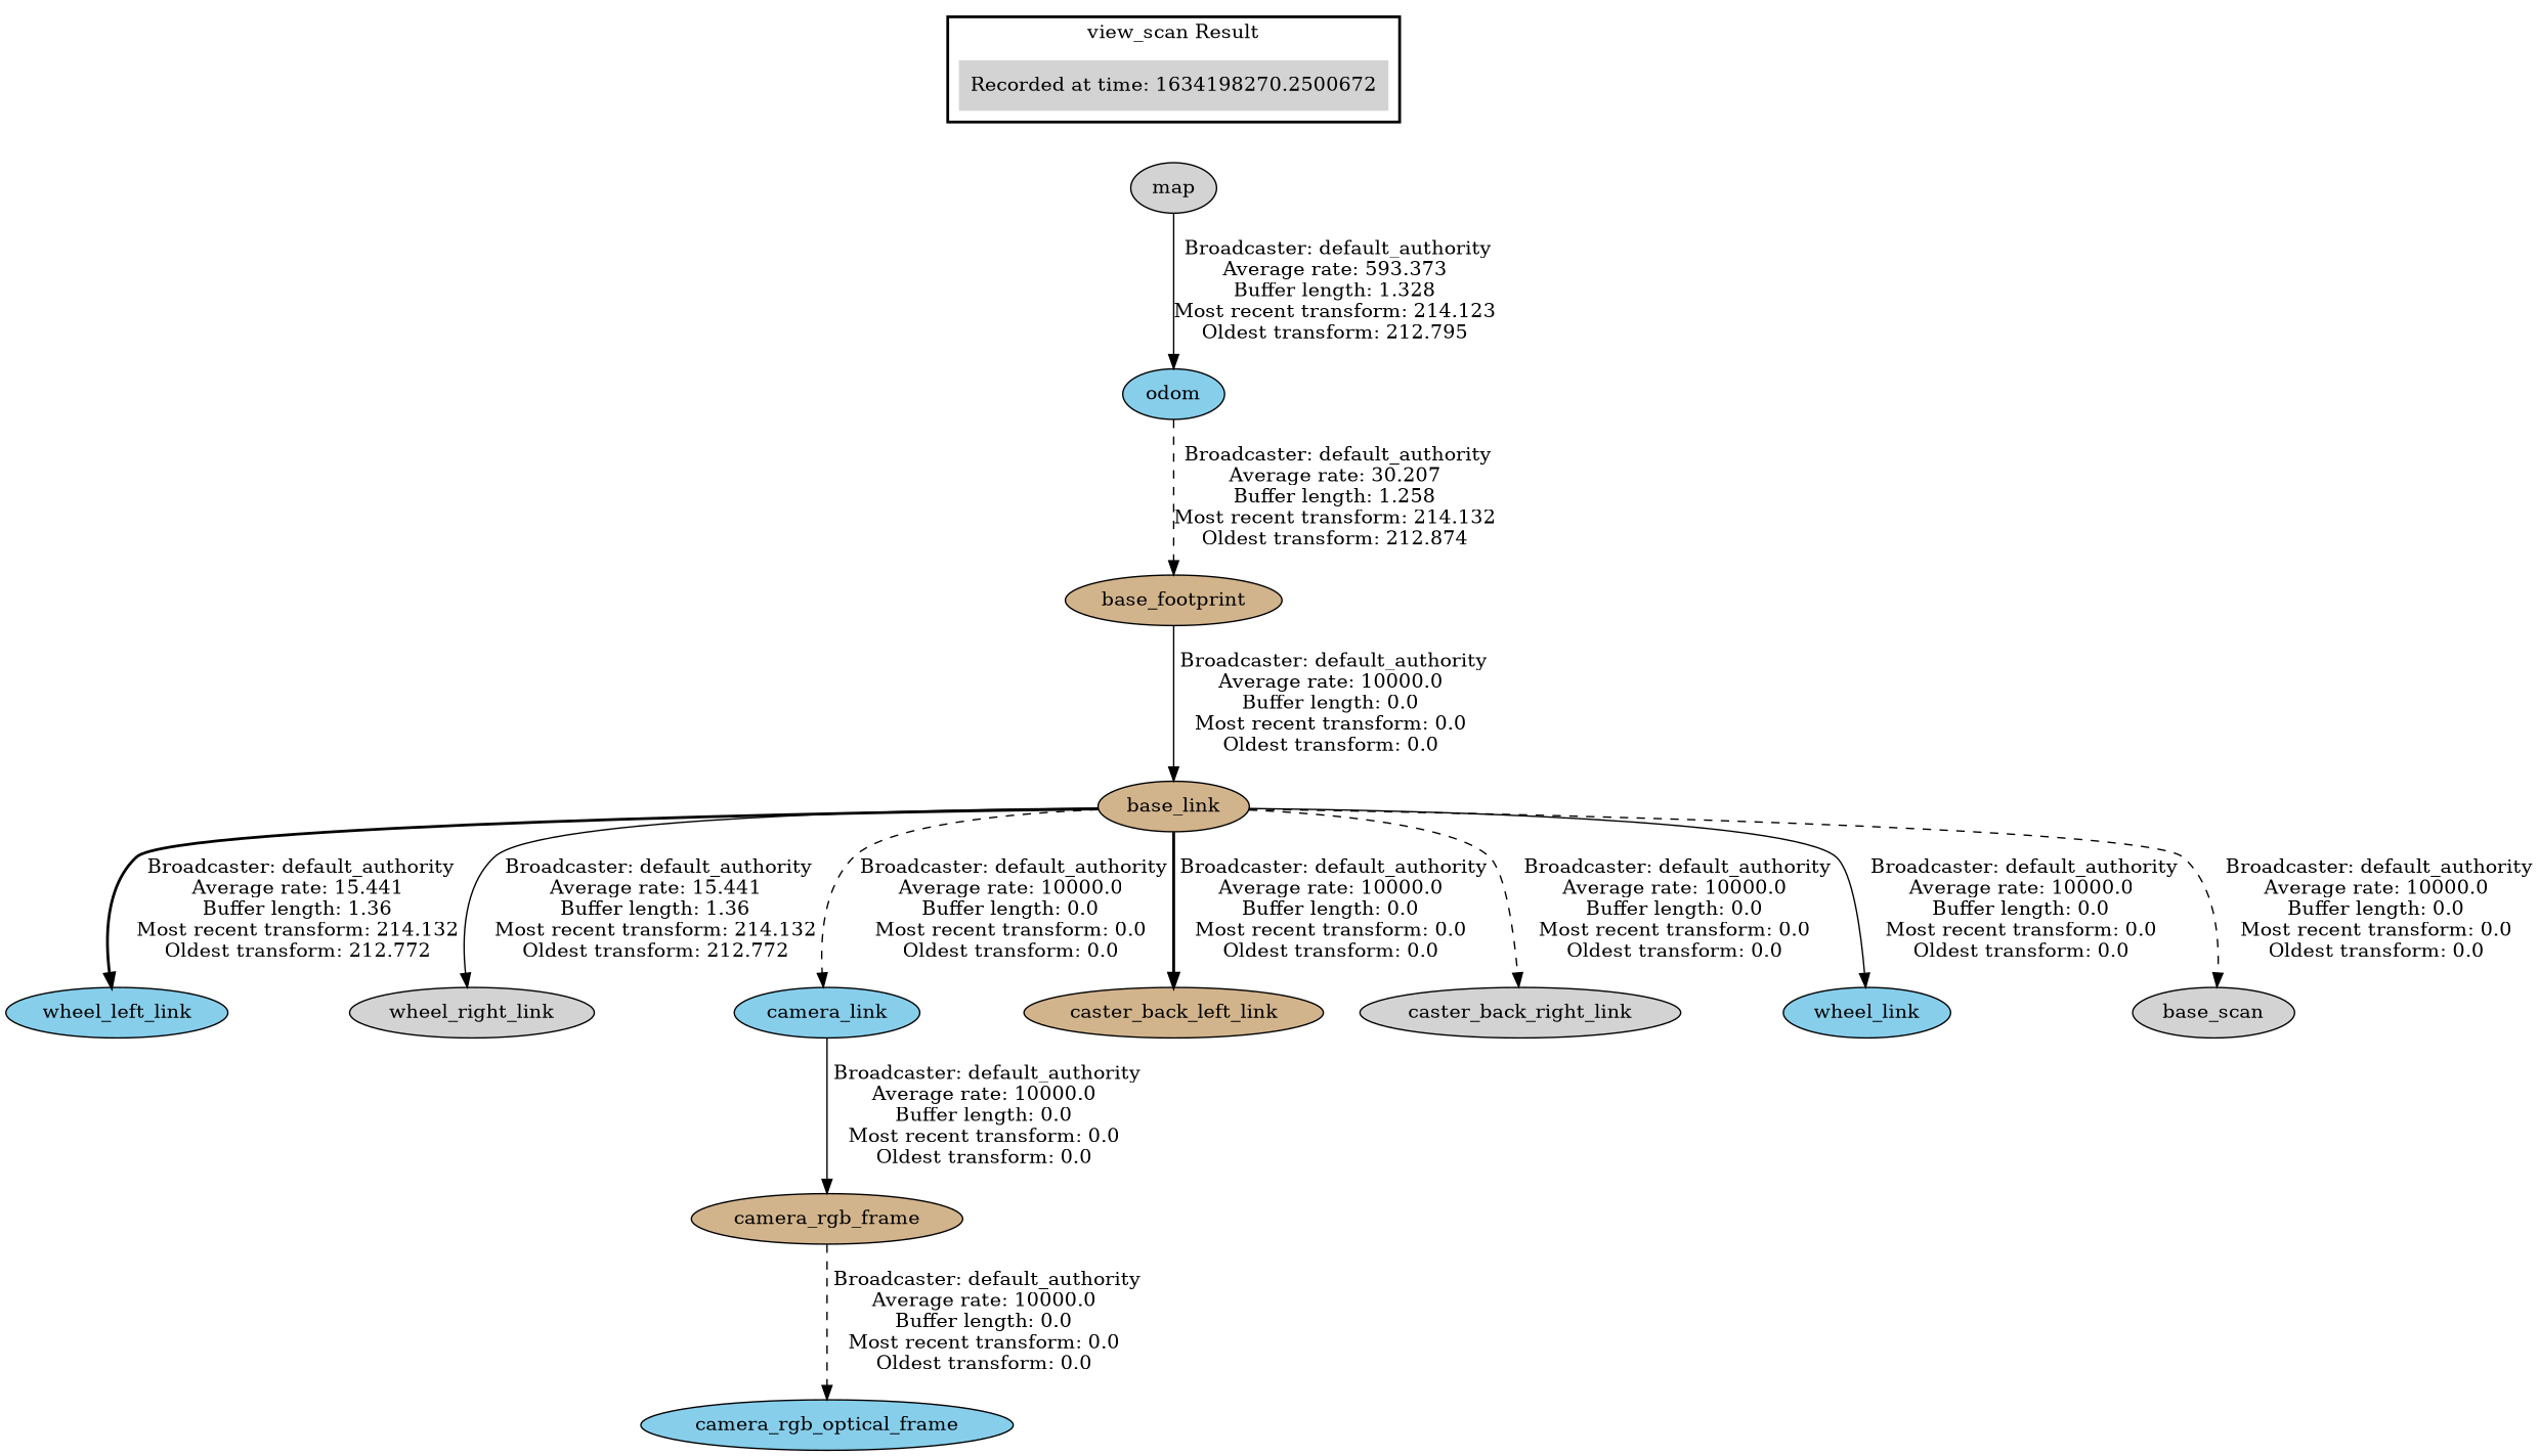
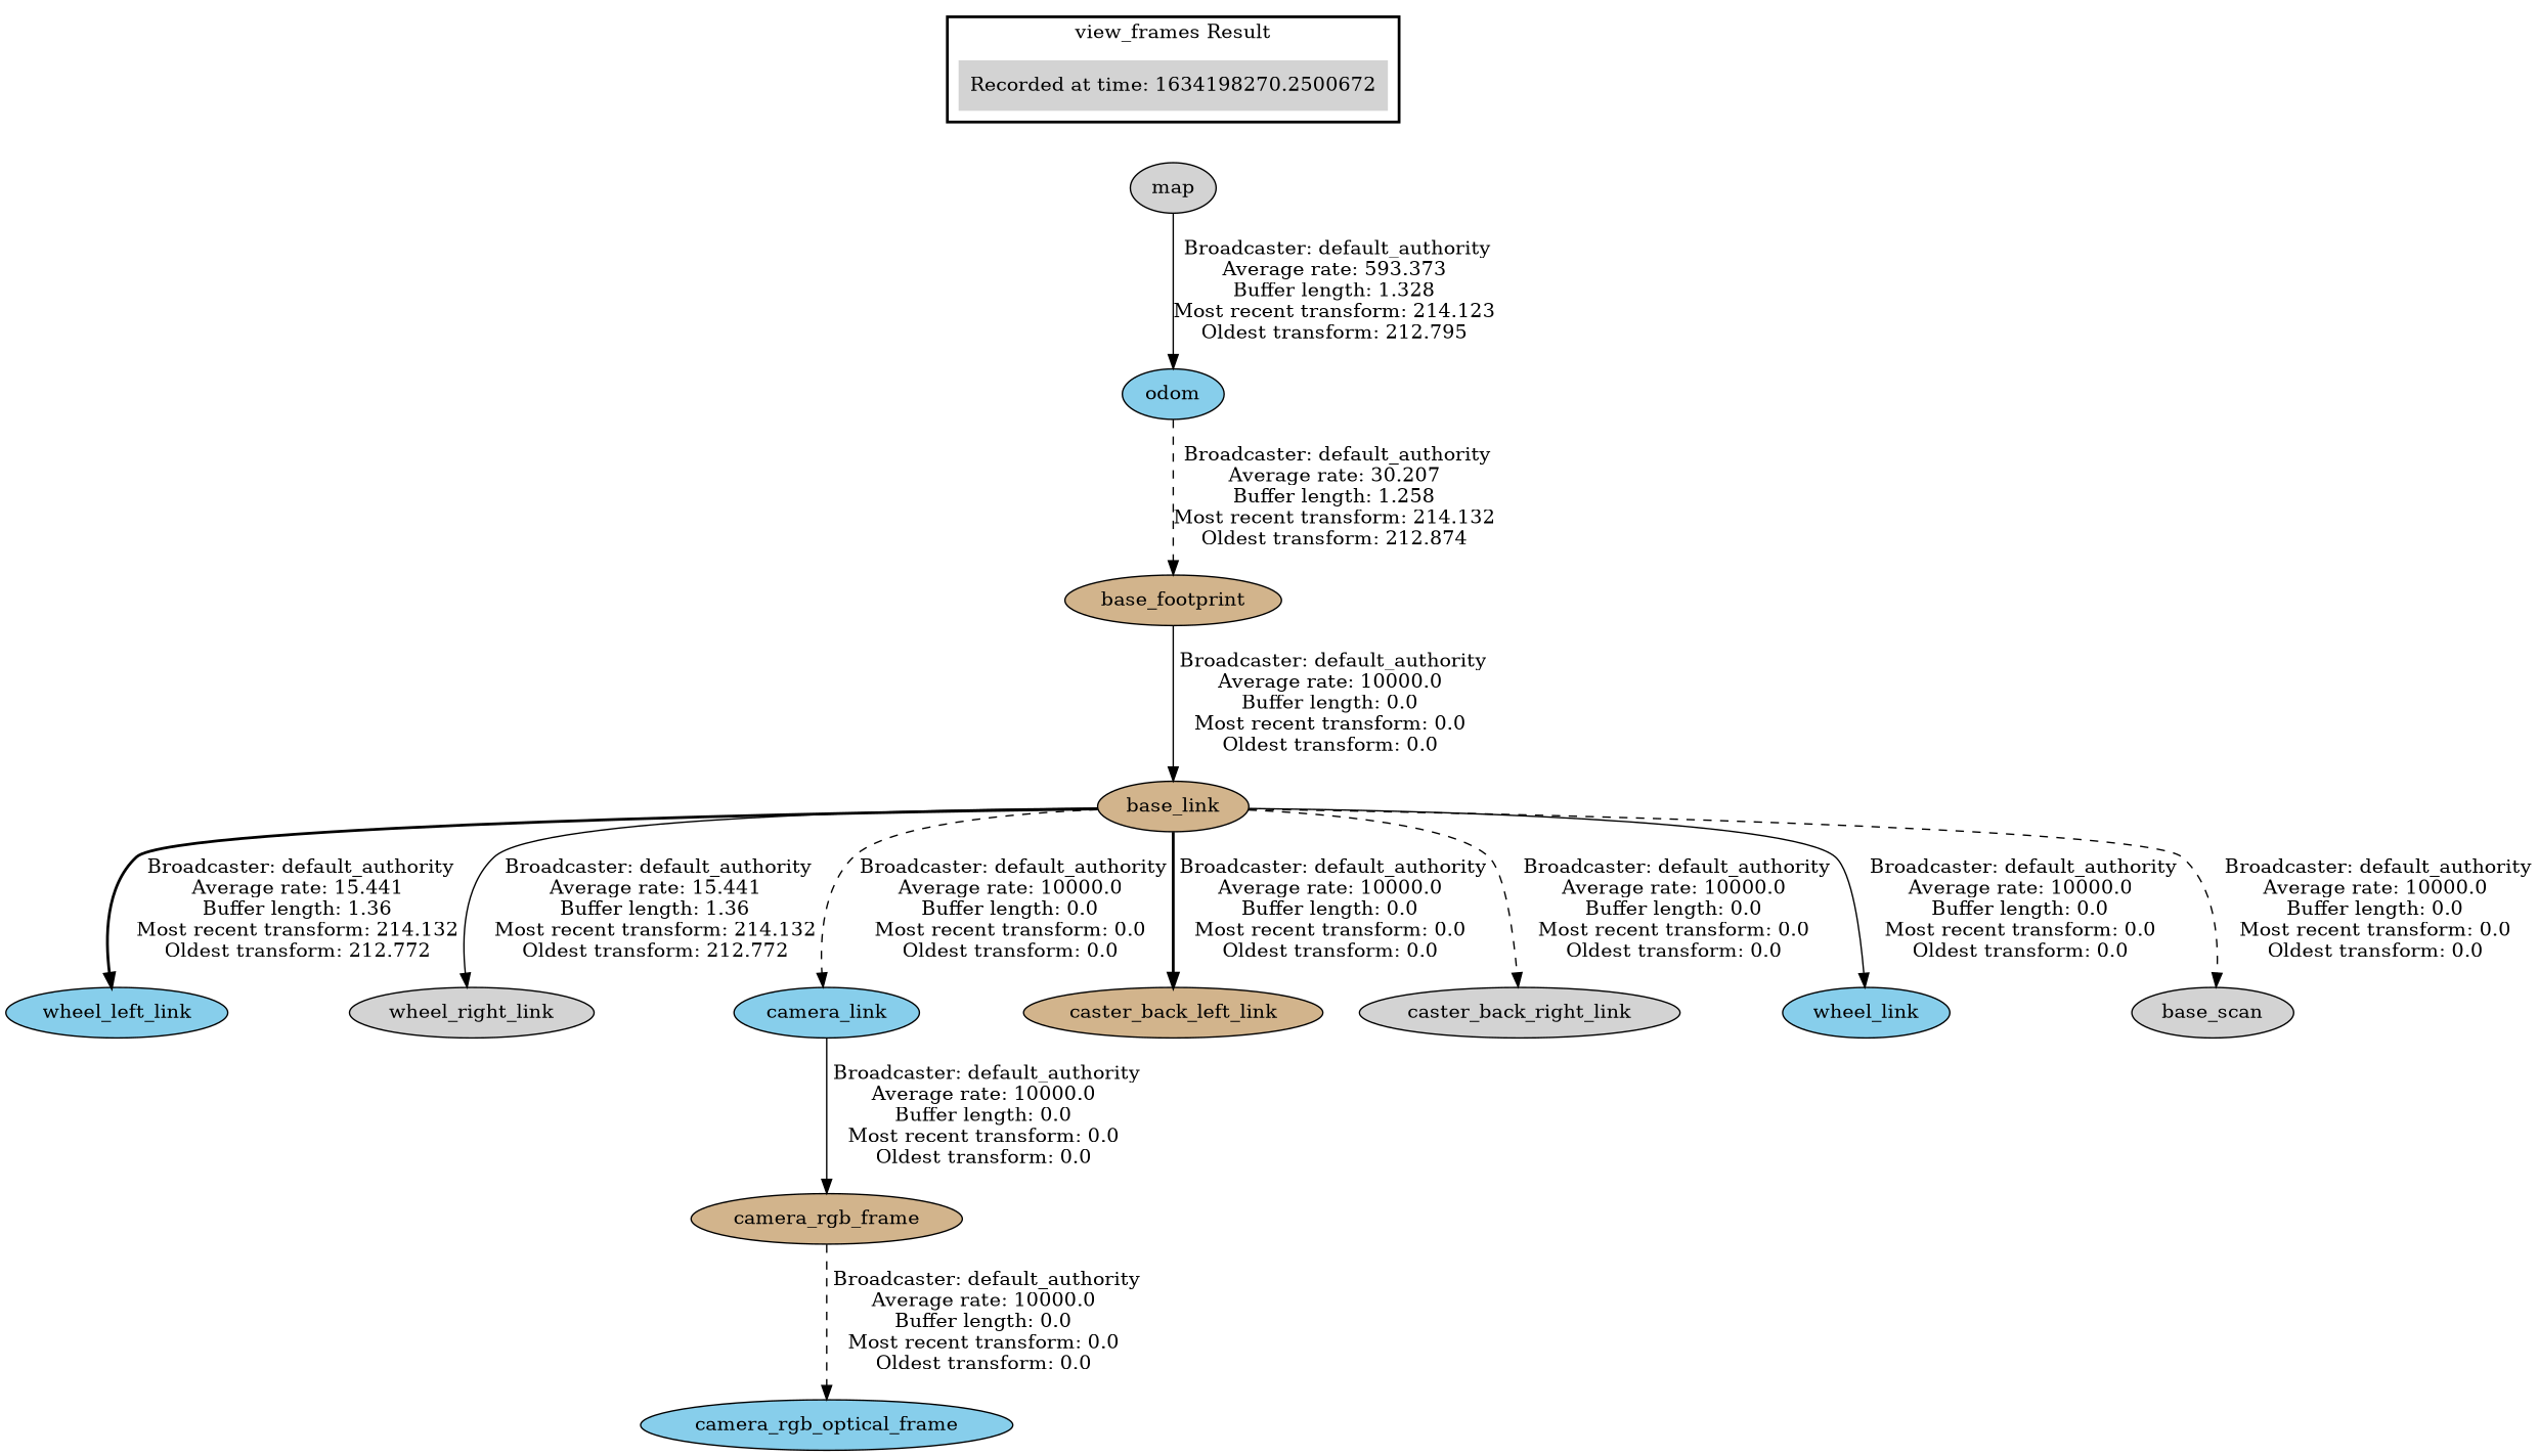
  digraph {
    node [fillcolor=lightgrey style=filled]
    edge [style=solid]
    "Recorded at time: 1634198270.2500672" [shape=plaintext]
    map
    base_link [fillcolor=tan]
    wheel_left_link [fillcolor=skyblue]
    wheel_right_link
    camera_link [fillcolor=skyblue]
    caster_back_left_link [fillcolor=tan]
    caster_back_right_link
    n9 [fillcolor=skyblue label=wheel_link]
    base_scan
    camera_rgb_frame [fillcolor=tan]
    base_footprint [fillcolor=tan]
    odom [fillcolor=skyblue]
    camera_rgb_optical_frame [fillcolor=skyblue]
    subgraph cluster_1 {
      color=black
-     label="view_scan Result"
+     label="view_frames Result"
      style=bold
      "Recorded at time: 1634198270.2500672"
    }
    "Recorded at time: 1634198270.2500672" -> map [style=invis]
    map -> odom [label=" Broadcaster: default_authority\nAverage rate: 593.373\nBuffer length: 1.328\nMost recent transform: 214.123\nOldest transform: 212.795\n"]
    base_link -> wheel_left_link [label=" Broadcaster: default_authority\nAverage rate: 15.441\nBuffer length: 1.36\nMost recent transform: 214.132\nOldest transform: 212.772\n" style=bold]
    base_link -> wheel_right_link [label=" Broadcaster: default_authority\nAverage rate: 15.441\nBuffer length: 1.36\nMost recent transform: 214.132\nOldest transform: 212.772\n"]
    base_link -> camera_link [label=" Broadcaster: default_authority\nAverage rate: 10000.0\nBuffer length: 0.0\nMost recent transform: 0.0\nOldest transform: 0.0\n" style=dashed]
    base_link -> caster_back_left_link [label=" Broadcaster: default_authority\nAverage rate: 10000.0\nBuffer length: 0.0\nMost recent transform: 0.0\nOldest transform: 0.0\n" style=bold]
    base_link -> caster_back_right_link [label=" Broadcaster: default_authority\nAverage rate: 10000.0\nBuffer length: 0.0\nMost recent transform: 0.0\nOldest transform: 0.0\n" style=dashed]
    base_link -> n9 [label=" Broadcaster: default_authority\nAverage rate: 10000.0\nBuffer length: 0.0\nMost recent transform: 0.0\nOldest transform: 0.0\n"]
    base_link -> base_scan [label=" Broadcaster: default_authority\nAverage rate: 10000.0\nBuffer length: 0.0\nMost recent transform: 0.0\nOldest transform: 0.0\n" style=dashed]
    camera_link -> camera_rgb_frame [label=" Broadcaster: default_authority\nAverage rate: 10000.0\nBuffer length: 0.0\nMost recent transform: 0.0\nOldest transform: 0.0\n"]
    camera_rgb_frame -> camera_rgb_optical_frame [label=" Broadcaster: default_authority\nAverage rate: 10000.0\nBuffer length: 0.0\nMost recent transform: 0.0\nOldest transform: 0.0\n" style=dashed]
    base_footprint -> base_link [label=" Broadcaster: default_authority\nAverage rate: 10000.0\nBuffer length: 0.0\nMost recent transform: 0.0\nOldest transform: 0.0\n"]
    odom -> base_footprint [label=" Broadcaster: default_authority\nAverage rate: 30.207\nBuffer length: 1.258\nMost recent transform: 214.132\nOldest transform: 212.874\n" style=dashed]
  }
